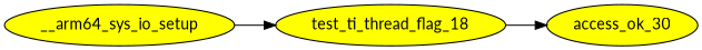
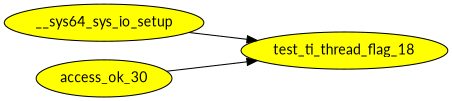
  digraph {
    fontname=Lato
    rankdir=LR
    node [fillcolor=yellow fontname=Lato style=filled]
    edge [fontname=Lato]
-   __arm64_sys_io_setup
+   __arm64_sys_io_setup [label=__sys64_sys_io_setup]
    test_ti_thread_flag_18
    access_ok_30
    __arm64_sys_io_setup -> test_ti_thread_flag_18 [edgeid=1]
-   test_ti_thread_flag_18 -> access_ok_30 [edgeid=2]
+   access_ok_30 -> test_ti_thread_flag_18 [edgeid=2]
  }
